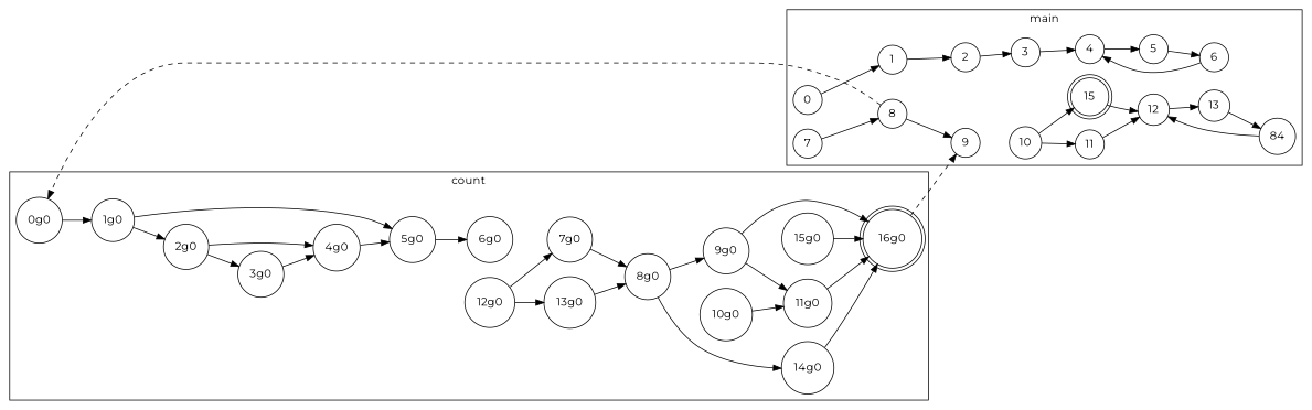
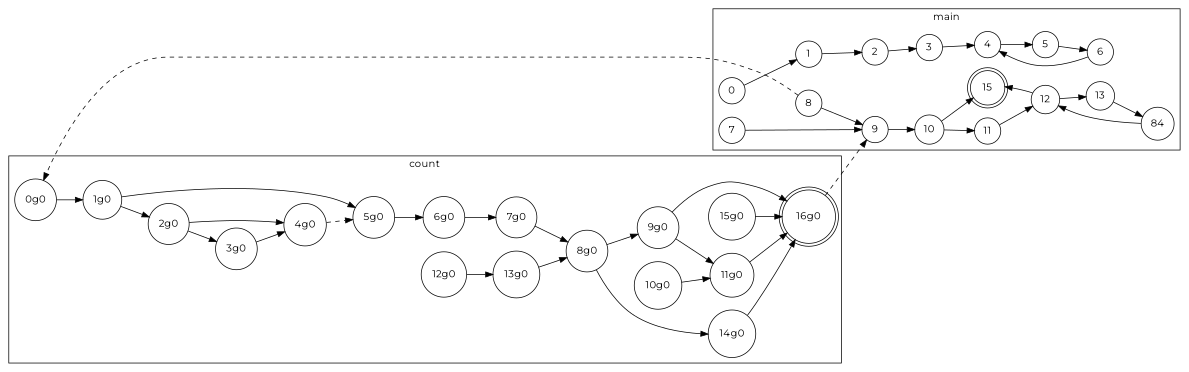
  digraph {
    fontname=Montserrat
    rankdir=LR
    node [fontname=Montserrat shape=circle]
    edge [fontname=Montserrat]
    15 [shape=doublecircle]
    0
    1
    2
    3
    4
    5
    7
    6
    8
    9
    10
    11
    12
    13
    n16 [label=84]
    "16g0" [shape=doublecircle]
    "0g0"
    "1g0"
    "2g0"
    "5g0"
    "3g0"
    "4g0"
    "6g0"
    "7g0"
    "8g0"
    "9g0"
    "14g0"
    "10g0"
    "11g0"
    "12g0"
    "13g0"
    "15g0"
    subgraph cluster_1 {
      color=black
      label=main
      15
      0
      1
      2
      3
      4
      5
      7
      6
      8
      9
      10
      11
      12
      13
      n16
    }
    subgraph cluster_2 {
      color=black
      label=count
      "16g0"
      "0g0"
      "1g0"
      "2g0"
      "5g0"
      "3g0"
      "4g0"
      "6g0"
      "7g0"
      "8g0"
      "9g0"
      "14g0"
      "10g0"
      "11g0"
      "12g0"
      "13g0"
      "15g0"
    }
    0 -> 1
    1 -> 2
    2 -> 3
    3 -> 4
    4 -> 5
    5 -> 6
-   7 -> 8
+   7 -> 9
    6 -> 4
    8 -> 9
    8 -> "0g0" [style=dashed]
+   9 -> 10
    10 -> 15
    10 -> 11
    11 -> 12
-   15 -> 12
+   12 -> 15
    12 -> 13
    13 -> n16
    n16 -> 12
    "16g0" -> 9 [style=dashed]
    "0g0" -> "1g0"
    "1g0" -> "2g0"
    "1g0" -> "5g0"
    "2g0" -> "3g0"
    "2g0" -> "4g0"
    "5g0" -> "6g0"
    "3g0" -> "4g0"
-   "4g0" -> "5g0"
-   "12g0" -> "7g0"
+   "4g0" -> "5g0" [style=dashed]
+   "6g0" -> "7g0"
    "7g0" -> "8g0"
    "8g0" -> "9g0"
    "8g0" -> "14g0"
    "9g0" -> "16g0"
    "9g0" -> "11g0"
    "14g0" -> "16g0"
    "10g0" -> "11g0"
    "11g0" -> "16g0"
    "12g0" -> "13g0"
    "13g0" -> "8g0"
    "15g0" -> "16g0"
  }
